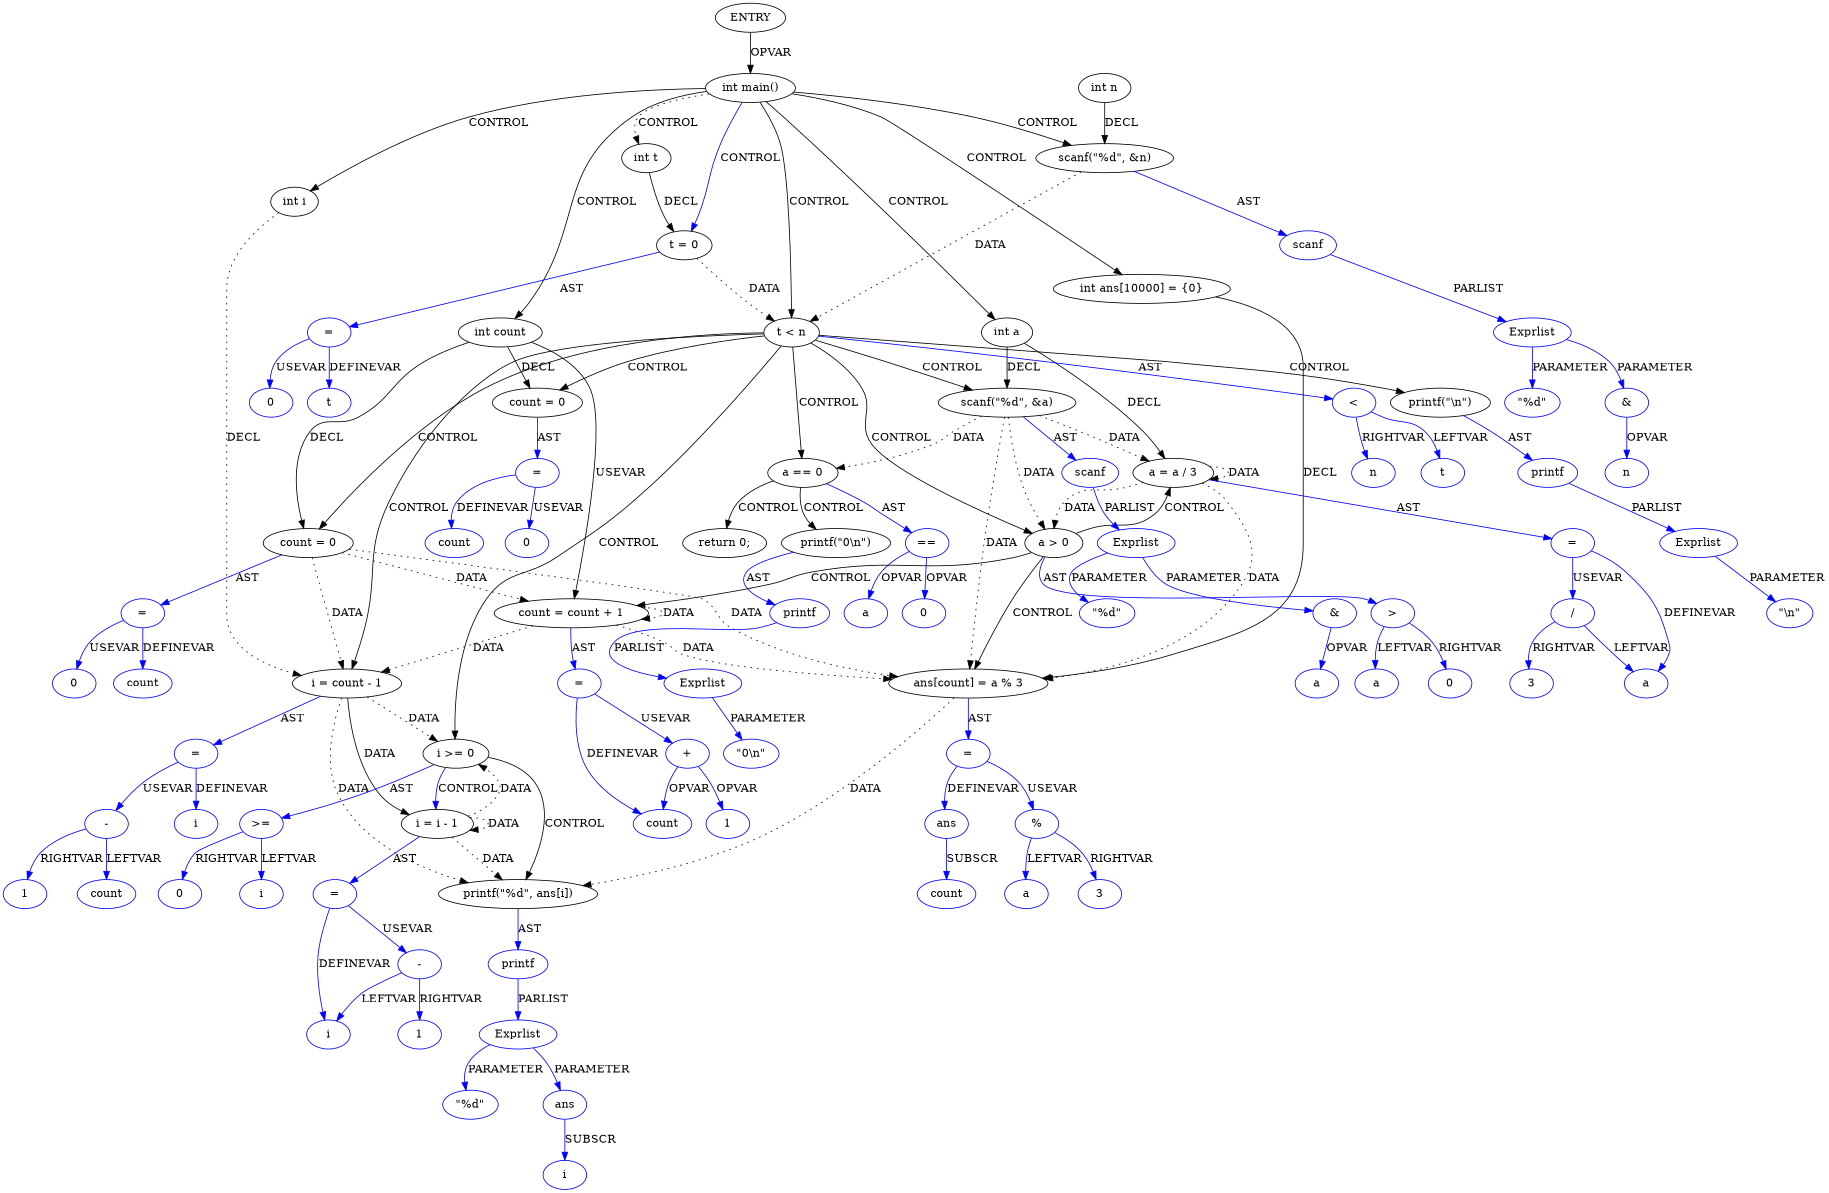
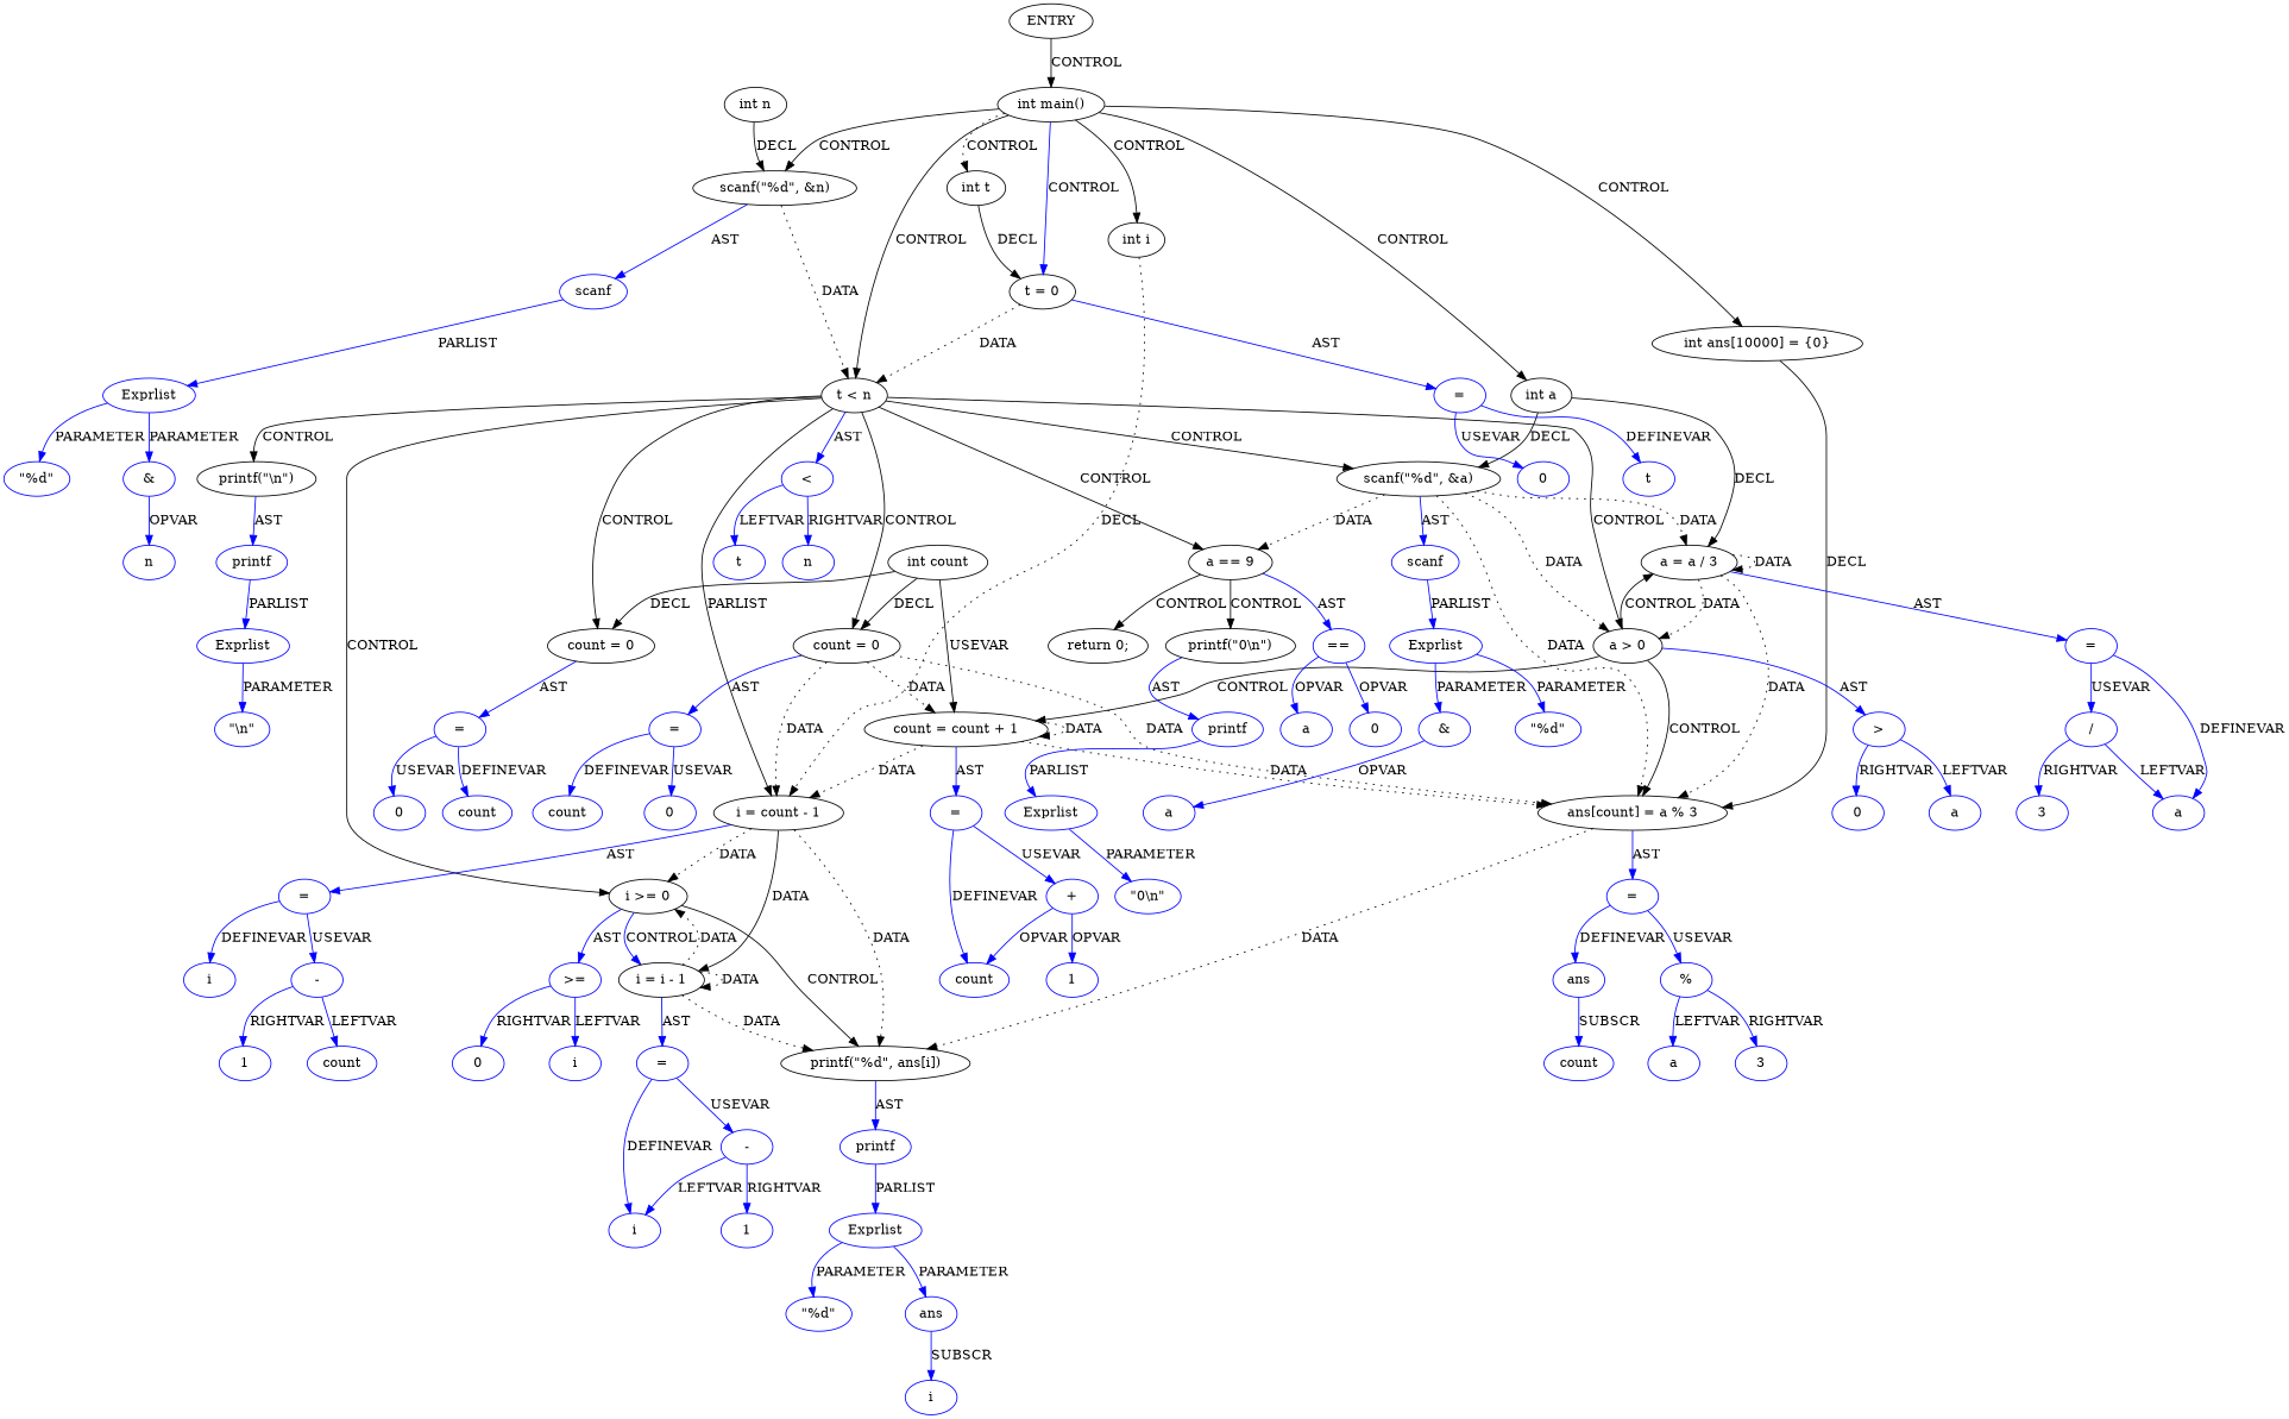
  digraph {
    node [coord=20 type=VAR color=blue]
    edge [color=blue]
    n1 [coord=-1 label=ENTRY type=ENTRY color=""]
    n2 [coord=4 label="int main()" type=CONTROL color=""]
    n3 [coord=6 label="int a" type=DECL varname=a vartype=int color=""]
    n4 [coord=6 label="int i" type=DECL varname=i vartype=int color=""]
    n5 [coord=6 label="int t" type=DECL varname=t vartype=int color=""]
    n6 [coord=7 label="int count" type=DECL varname=count vartype=int color=""]
    n7 [coord=8 label="int ans[10000] = {0}" type=DECL varname=ans vartype="int[]" color=""]
    n8 [coord=9 label="scanf(\"%d\", &n)" type=CALL color=""]
    n9 [coord=10 label="t = 0" type=ASSIGN color=""]
    n10 [coord=10 label="t < n" type=CONTROL color=""]
    n11 [coord=5 label="int n" type=DECL varname=n vartype=int color=""]
    n12 [coord=12 label="scanf(\"%d\", &a)" type=CALL color=""]
    n13 [coord=18 label="a = a / 3" type=ASSIGN color=""]
    n14 [label="i = count - 1" type=ASSIGN color=""]
    n15 [coord=11 label="count = 0" type=ASSIGN color=""]
    n16 [coord=16 label="count = 0" type=ASSIGN color=""]
    n17 [coord=16 label="count = count + 1" type=ASSIGN color=""]
    n18 [coord=17 label="ans[count] = a % 3" type=ASSIGN color=""]
    n19 [coord=9 label=scanf type=FUNCNAME]
    n20 [coord=10 label="=" type=ASSIGNOP]
-   n21 [coord=13 label="a == 0" type=CONTROL color=""]
+   n21 [coord=13 label="a == 9" type=CONTROL color=""]
    n22 [coord=16 label="a > 0" type=CONTROL color=""]
    n23 [label="i >= 0" type=CONTROL color=""]
    n24 [coord=22 label="printf(\"\\n\")" type=CALL color=""]
    n25 [coord=10 label="<" type=OP]
    n26 [coord=12 label=scanf type=FUNCNAME]
    n27 [coord=18 label="=" type=ASSIGNOP]
    n28 [label="i = i - 1" type=ASSIGN color=""]
    n29 [coord=21 label="printf(\"%d\", ans[i])" type=CALL color=""]
    n30 [label="=" type=ASSIGNOP]
    n31 [label="=" type=ASSIGNOP]
    n32 [coord=11 label="=" type=ASSIGNOP]
    n33 [coord=16 label="=" type=ASSIGNOP]
    n34 [coord=16 label="=" type=ASSIGNOP]
    n35 [coord=17 label="=" type=ASSIGNOP]
    n36 [coord=9 label=Exprlist type=EXPRS]
    n37 [coord=9 label="\"%d\"" type=CONST]
    n38 [coord=9 label="&" type=OP]
    n39 [coord=9 label=n]
    n40 [coord=10 label=t]
    n41 [coord=10 label=0 type=CONST]
    n42 [coord=14 label="printf(\"0\\n\")" type=CALL color=""]
    n43 [coord=14 label="return 0;" type=RETURN color=""]
    n44 [coord=13 label="==" type=OP]
    n45 [coord=16 label=">" type=OP]
    n46 [label=">=" type=OP]
    n47 [coord=22 label=printf type=FUNCNAME]
    n48 [coord=10 label=t]
    n49 [coord=10 label=n]
    n50 [coord=11 label=count]
    n51 [coord=11 label=0 type=CONST]
    n52 [coord=12 label=Exprlist type=EXPRS]
    n53 [coord=12 label="\"%d\"" type=CONST]
    n54 [coord=12 label="&" type=OP]
    n55 [coord=12 label=a]
    n56 [coord=14 label=printf type=FUNCNAME]
    n57 [coord=13 label=a]
    n58 [coord=13 label=0 type=CONST]
    n59 [coord=14 label=Exprlist type=EXPRS]
    n60 [coord=14 label="\"0\\n\"" type=CONST]
    n61 [coord=16 label=count]
    n62 [coord=16 label=0 type=CONST]
    n63 [coord=16 label=a]
    n64 [coord=16 label=0 type=CONST]
    n65 [coord=17 label=ans]
    n66 [coord=17 label="%" type=OP]
    n67 [coord=21 label=printf type=FUNCNAME]
    n68 [coord=17 label=count]
    n69 [coord=17 label=a]
    n70 [coord=17 label=3 type=CONST]
    n71 [coord=18 label=a]
    n72 [coord=18 label="/" type=OP]
    n73 [coord=18 label=3 type=CONST]
    n74 [coord=16 label=count]
    n75 [coord=16 label="+" type=OP]
    n76 [coord=16 label=1 type=CONST]
    n77 [label=i]
    n78 [label="-" type=OP]
    n79 [label=count]
    n80 [label=1 type=CONST]
    n81 [label=i]
    n82 [label=0 type=CONST]
    n83 [coord=21 label=Exprlist type=EXPRS]
    n84 [coord=21 label="\"%d\"" type=CONST]
    n85 [coord=21 label=ans]
    n86 [coord=21 label=i]
    n87 [label=i]
    n88 [label="-" type=OP]
    n89 [label=1 type=CONST]
    n90 [coord=22 label=Exprlist type=EXPRS]
    n91 [coord=22 label="\"\\n\"" type=CONST]
-   n1 -> n2 [label=OPVAR color=""]
+   n1 -> n2 [label=CONTROL color=""]
    n2 -> n3 [label=CONTROL color=""]
    n2 -> n4 [label=CONTROL color=""]
    n2 -> n5 [label=CONTROL style=dotted color=""]
-   n2 -> n6 [label=CONTROL color=""]
    n2 -> n7 [label=CONTROL color=""]
    n2 -> n8 [label=CONTROL color=""]
    n2 -> n9 [label=CONTROL]
    n2 -> n10 [label=CONTROL color=""]
    n3 -> n12 [label=DECL color=""]
    n3 -> n13 [label=DECL color=""]
    n4 -> n14 [label=DECL style=dotted color=""]
    n5 -> n9 [label=DECL color=""]
    n6 -> n15 [label=DECL color=""]
    n6 -> n16 [label=DECL color=""]
    n6 -> n17 [label=USEVAR color=""]
    n7 -> n18 [label=DECL color=""]
    n8 -> n10 [label=DATA style=dotted color=""]
    n8 -> n19 [label=AST]
    n9 -> n10 [label=DATA style=dotted color=""]
    n9 -> n20 [label=AST]
    n10 -> n12 [label=CONTROL color=""]
-   n10 -> n14 [label=CONTROL color=""]
+   n10 -> n14 [label=PARLIST color=""]
    n10 -> n15 [label=CONTROL color=""]
    n10 -> n16 [label=CONTROL color=""]
    n10 -> n21 [label=CONTROL color=""]
    n10 -> n22 [label=CONTROL color=""]
    n10 -> n23 [label=CONTROL color=""]
    n10 -> n24 [label=CONTROL color=""]
    n10 -> n25 [label=AST]
    n11 -> n8 [label=DECL color=""]
    n12 -> n13 [label=DATA style=dotted color=""]
    n12 -> n18 [label=DATA style=dotted color=""]
    n12 -> n21 [label=DATA style=dotted color=""]
    n12 -> n22 [label=DATA style=dotted color=""]
    n12 -> n26 [label=AST]
    n13 -> n13 [label=DATA style=dotted color=""]
    n13 -> n18 [label=DATA style=dotted color=""]
    n13 -> n22 [label=DATA style=dotted color=""]
    n13 -> n27 [label=AST]
    n14 -> n23 [label=DATA style=dotted color=""]
    n14 -> n28 [label=DATA style=solid color=""]
    n14 -> n29 [label=DATA style=dotted color=""]
    n14 -> n30 [label=AST]
    n15 -> n32 [label=AST]
    n16 -> n14 [label=DATA style=dotted color=""]
    n16 -> n17 [label=DATA style=dotted color=""]
    n16 -> n18 [label=DATA style=dotted color=""]
    n16 -> n33 [label=AST]
    n17 -> n14 [label=DATA style=dotted color=""]
    n17 -> n17 [label=DATA style=dotted color=""]
    n17 -> n18 [label=DATA style=dotted color=""]
    n17 -> n34 [label=AST]
    n18 -> n29 [label=DATA style=dotted color=""]
    n18 -> n35 [label=AST]
    n19 -> n36 [label=PARLIST]
    n20 -> n40 [label=DEFINEVAR]
    n20 -> n41 [label=USEVAR]
    n21 -> n42 [label=CONTROL color=""]
    n21 -> n43 [label=CONTROL color=""]
    n21 -> n44 [label=AST]
    n22 -> n13 [label=CONTROL color=""]
    n22 -> n17 [label=CONTROL color=""]
    n22 -> n18 [label=CONTROL color=""]
    n22 -> n45 [label=AST]
    n23 -> n28 [label=CONTROL]
    n23 -> n29 [label=CONTROL color=""]
    n23 -> n46 [label=AST]
    n24 -> n47 [label=AST]
    n25 -> n48 [label=LEFTVAR]
    n25 -> n49 [label=RIGHTVAR]
    n26 -> n52 [label=PARLIST]
    n27 -> n71 [label=DEFINEVAR]
    n27 -> n72 [label=USEVAR]
    n28 -> n23 [label=DATA style=dotted color=""]
    n28 -> n28 [label=DATA style=dotted color=""]
    n28 -> n29 [label=DATA style=dotted color=""]
    n28 -> n31 [label=AST]
    n29 -> n67 [label=AST]
    n30 -> n77 [label=DEFINEVAR]
    n30 -> n78 [label=USEVAR]
    n31 -> n87 [label=DEFINEVAR]
    n31 -> n88 [label=USEVAR]
    n32 -> n50 [label=DEFINEVAR]
    n32 -> n51 [label=USEVAR]
    n33 -> n61 [label=DEFINEVAR]
    n33 -> n62 [label=USEVAR]
    n34 -> n74 [label=DEFINEVAR]
    n34 -> n75 [label=USEVAR]
    n35 -> n65 [label=DEFINEVAR]
    n35 -> n66 [label=USEVAR]
    n36 -> n37 [label=PARAMETER]
    n36 -> n38 [label=PARAMETER]
    n38 -> n39 [label=OPVAR]
    n42 -> n56 [label=AST]
    n44 -> n57 [label=OPVAR]
    n44 -> n58 [label=OPVAR]
    n45 -> n63 [label=LEFTVAR]
    n45 -> n64 [label=RIGHTVAR]
    n46 -> n81 [label=LEFTVAR]
    n46 -> n82 [label=RIGHTVAR]
    n47 -> n90 [label=PARLIST]
    n52 -> n53 [label=PARAMETER]
    n52 -> n54 [label=PARAMETER]
    n54 -> n55 [label=OPVAR]
    n56 -> n59 [label=PARLIST]
    n59 -> n60 [label=PARAMETER]
    n65 -> n68 [label=SUBSCR]
    n66 -> n69 [label=LEFTVAR]
    n66 -> n70 [label=RIGHTVAR]
    n67 -> n83 [label=PARLIST]
    n72 -> n71 [label=LEFTVAR]
    n72 -> n73 [label=RIGHTVAR]
    n75 -> n74 [label=OPVAR]
    n75 -> n76 [label=OPVAR]
    n78 -> n79 [label=LEFTVAR]
    n78 -> n80 [label=RIGHTVAR]
    n83 -> n84 [label=PARAMETER]
    n83 -> n85 [label=PARAMETER]
    n85 -> n86 [label=SUBSCR]
    n88 -> n87 [label=LEFTVAR]
    n88 -> n89 [label=RIGHTVAR]
    n90 -> n91 [label=PARAMETER]
  }
